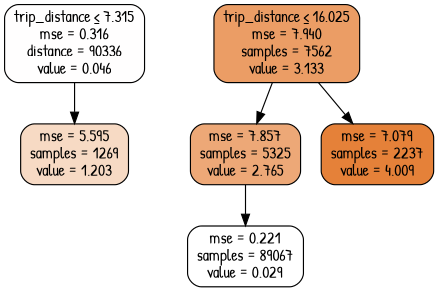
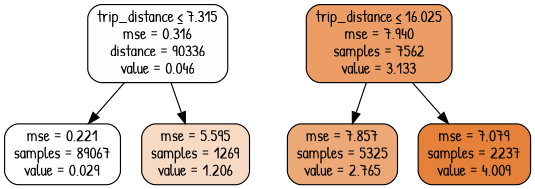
  digraph {
    fontname="Patrick Hand"
    node [color=black fontname="Patrick Hand" shape=box style="filled, rounded"]
    edge [fontname="Patrick Hand"]
    n1 [fillcolor="#fffefe" label=<trip_distance &le; 7.315<br/>mse = 0.316<br/>distance = 90336<br/>value = 0.046>]
    n2 [fillcolor="#ffffff" label=<mse = 0.221<br/>samples = 89067<br/>value = 0.029>]
-   n3 [fillcolor="#f7dac4" label=<mse = 5.595<br/>samples = 1269<br/>value = 1.203>]
+   n3 [fillcolor="#f7dac4" label=<mse = 5.595<br/>samples = 1269<br/>value = 1.206>]
    n4 [fillcolor="#eb9d65" label=<trip_distance &le; 16.025<br/>mse = 7.940<br/>samples = 7562<br/>value = 3.133>]
    n5 [fillcolor="#eda877" label=<mse = 7.857<br/>samples = 5325<br/>value = 2.765>]
    n6 [fillcolor="#e58139" label=<mse = 7.079<br/>samples = 2237<br/>value = 4.009>]
-   n5 -> n2
+   n1 -> n2
    n1 -> n3
    n4 -> n5
    n4 -> n6
  }
